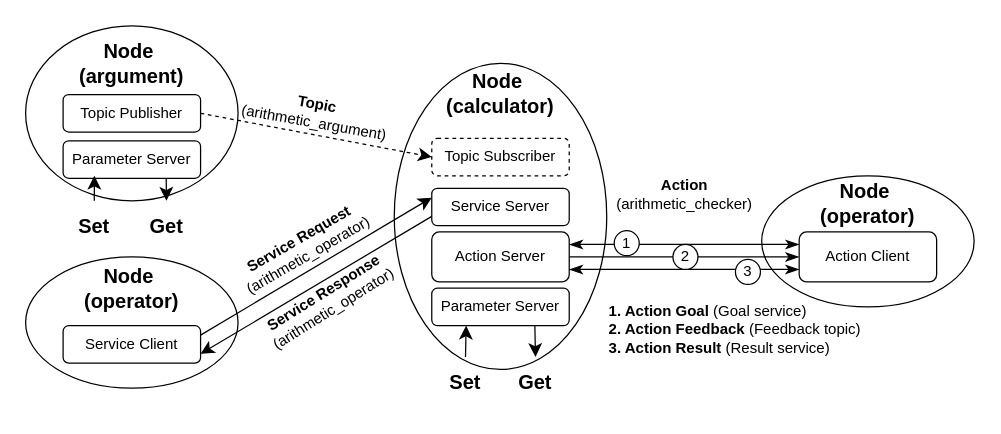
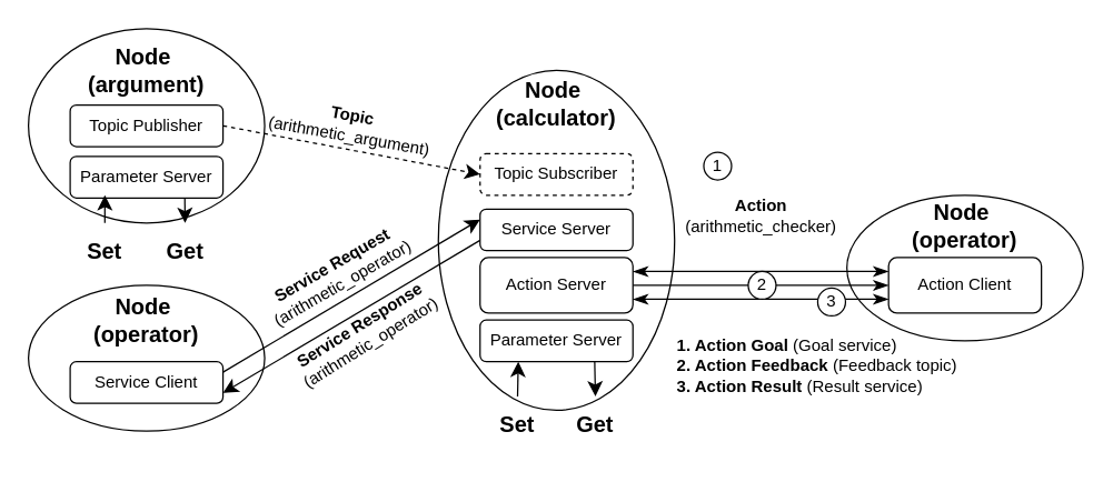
  <mxCell id="0" />
  <mxCell id="1" parent="0" />
  <mxCell id="2" value="" style="ellipse;whiteSpace=wrap;html=1;" vertex="1" parent="1"><mxGeometry x="609" y="140" width="170" height="105" as="geometry" /></mxCell>
  <mxCell id="3" value="Node&amp;nbsp;&lt;div&gt;(operator&lt;span style=&quot;background-color: transparent; color: light-dark(rgb(0, 0, 0), rgb(255, 255, 255));&quot;&gt;)&lt;/span&gt;&lt;/div&gt;" style="text;strokeColor=none;fillColor=none;html=1;align=center;verticalAlign=middle;whiteSpace=wrap;rounded=0;fontSize=16;fontStyle=1" vertex="1" parent="1"><mxGeometry x="629" y="142" width="130" height="40" as="geometry" /></mxCell>
  <mxCell id="4" value="" style="ellipse;whiteSpace=wrap;html=1;" vertex="1" parent="1"><mxGeometry x="315" y="50" width="170" height="245" as="geometry" /></mxCell>
  <mxCell id="5" value="" style="ellipse;whiteSpace=wrap;html=1;" vertex="1" parent="1"><mxGeometry x="20" y="205" width="170" height="105" as="geometry" /></mxCell>
  <mxCell id="6" value="" style="ellipse;whiteSpace=wrap;html=1;" vertex="1" parent="1"><mxGeometry x="20" y="20" width="170" height="140" as="geometry" /></mxCell>
  <mxCell id="7" value="Node&amp;nbsp;&lt;div&gt;(a&lt;span style=&quot;background-color: transparent; color: light-dark(rgb(0, 0, 0), rgb(255, 255, 255));&quot;&gt;rgument)&lt;/span&gt;&lt;/div&gt;" style="text;strokeColor=none;fillColor=none;html=1;align=center;verticalAlign=middle;whiteSpace=wrap;rounded=0;fontSize=16;fontStyle=1" vertex="1" parent="1"><mxGeometry x="40" y="30" width="130" height="40" as="geometry" /></mxCell>
  <mxCell id="8" value="&lt;b&gt;Set&lt;/b&gt;" style="text;strokeColor=none;fillColor=none;html=1;align=center;verticalAlign=middle;whiteSpace=wrap;rounded=0;fontSize=16;" vertex="1" parent="1"><mxGeometry x="50" y="160" width="50" height="40" as="geometry" /></mxCell>
  <mxCell id="9" value="&lt;b&gt;Get&lt;/b&gt;" style="text;strokeColor=none;fillColor=none;html=1;align=center;verticalAlign=middle;whiteSpace=wrap;rounded=0;fontSize=16;" vertex="1" parent="1"><mxGeometry x="108" y="160" width="50" height="40" as="geometry" /></mxCell>
  <mxCell id="10" style="edgeStyle=none;curved=1;rounded=0;orthogonalLoop=1;jettySize=auto;html=1;exitX=1;exitY=0.25;exitDx=0;exitDy=0;entryX=0;entryY=0.25;entryDx=0;entryDy=0;fontSize=12;startSize=8;endSize=8;" edge="1" parent="1" source="11" target="14"><mxGeometry relative="1" as="geometry" /></mxCell>
  <mxCell id="11" value="Service Client" style="rounded=1;whiteSpace=wrap;html=1;" vertex="1" parent="1"><mxGeometry x="50" y="260" width="110" height="30" as="geometry" /></mxCell>
  <mxCell id="12" value="Topic Subscriber" style="rounded=1;whiteSpace=wrap;html=1;dashed=1;" vertex="1" parent="1"><mxGeometry x="345" y="110" width="110" height="30" as="geometry" /></mxCell>
  <mxCell id="13" style="edgeStyle=none;curved=1;rounded=0;orthogonalLoop=1;jettySize=auto;html=1;exitX=0;exitY=0.75;exitDx=0;exitDy=0;entryX=1;entryY=0.75;entryDx=0;entryDy=0;fontSize=12;startSize=8;endSize=8;" edge="1" parent="1" source="14" target="11"><mxGeometry relative="1" as="geometry" /></mxCell>
  <mxCell id="14" value="Service Server" style="rounded=1;whiteSpace=wrap;html=1;" vertex="1" parent="1"><mxGeometry x="345" y="150" width="110" height="30" as="geometry" /></mxCell>
  <mxCell id="15" style="edgeStyle=none;curved=1;rounded=0;orthogonalLoop=1;jettySize=auto;html=1;exitX=1;exitY=0.25;exitDx=0;exitDy=0;entryX=0;entryY=0.25;entryDx=0;entryDy=0;fontSize=12;startSize=8;endSize=8;startArrow=classicThin;startFill=1;endArrow=classicThin;endFill=1;" edge="1" parent="1" source="17" target="20"><mxGeometry relative="1" as="geometry" /></mxCell>
  <mxCell id="16" style="edgeStyle=none;curved=1;rounded=0;orthogonalLoop=1;jettySize=auto;html=1;exitX=1;exitY=0.5;exitDx=0;exitDy=0;fontSize=12;startSize=8;endSize=8;endArrow=classicThin;endFill=1;" edge="1" parent="1" source="17" target="20"><mxGeometry relative="1" as="geometry" /></mxCell>
  <mxCell id="17" value="Action Server" style="rounded=1;whiteSpace=wrap;html=1;" vertex="1" parent="1"><mxGeometry x="345" y="185" width="110" height="40" as="geometry" /></mxCell>
  <mxCell id="18" style="edgeStyle=none;curved=1;rounded=0;orthogonalLoop=1;jettySize=auto;html=1;exitX=0.75;exitY=1;exitDx=0;exitDy=0;entryX=0.5;entryY=0;entryDx=0;entryDy=0;fontSize=12;startSize=8;endSize=8;" edge="1" parent="1" source="19" target="28"><mxGeometry relative="1" as="geometry" /></mxCell>
  <mxCell id="19" value="Parameter Server" style="rounded=1;whiteSpace=wrap;html=1;" vertex="1" parent="1"><mxGeometry x="345" y="230" width="110" height="30" as="geometry" /></mxCell>
  <mxCell id="20" value="Action Client" style="rounded=1;whiteSpace=wrap;html=1;" vertex="1" parent="1"><mxGeometry x="639" y="185" width="110" height="40" as="geometry" /></mxCell>
  <mxCell id="21" style="edgeStyle=none;curved=1;rounded=0;orthogonalLoop=1;jettySize=auto;html=1;exitX=1;exitY=0.5;exitDx=0;exitDy=0;entryX=0;entryY=0.5;entryDx=0;entryDy=0;fontSize=12;startSize=8;endSize=8;dashed=1;" edge="1" parent="1" source="22" target="12"><mxGeometry relative="1" as="geometry" /></mxCell>
  <mxCell id="22" value="Topic Publisher" style="rounded=1;whiteSpace=wrap;html=1;" vertex="1" parent="1"><mxGeometry x="50" y="75" width="110" height="30" as="geometry" /></mxCell>
  <mxCell id="23" style="edgeStyle=none;curved=1;rounded=0;orthogonalLoop=1;jettySize=auto;html=1;exitX=0.75;exitY=1;exitDx=0;exitDy=0;fontSize=12;startSize=8;endSize=8;" edge="1" parent="1" source="24" target="9"><mxGeometry relative="1" as="geometry" /></mxCell>
  <mxCell id="24" value="Parameter Server" style="rounded=1;whiteSpace=wrap;html=1;" vertex="1" parent="1"><mxGeometry x="50" y="112" width="110" height="30" as="geometry" /></mxCell>
  <mxCell id="25" style="edgeStyle=none;curved=1;rounded=0;orthogonalLoop=1;jettySize=auto;html=1;exitX=0.5;exitY=0;exitDx=0;exitDy=0;entryX=0.227;entryY=0.933;entryDx=0;entryDy=0;entryPerimeter=0;fontSize=12;startSize=8;endSize=8;" edge="1" parent="1" source="8" target="24"><mxGeometry relative="1" as="geometry" /></mxCell>
  <mxCell id="26" style="edgeStyle=none;curved=1;rounded=0;orthogonalLoop=1;jettySize=auto;html=1;exitX=0.5;exitY=0;exitDx=0;exitDy=0;entryX=0.25;entryY=1;entryDx=0;entryDy=0;fontSize=12;startSize=8;endSize=8;" edge="1" parent="1" source="27" target="19"><mxGeometry relative="1" as="geometry" /></mxCell>
  <mxCell id="27" value="&lt;b&gt;Set&lt;/b&gt;" style="text;strokeColor=none;fillColor=none;html=1;align=center;verticalAlign=middle;whiteSpace=wrap;rounded=0;fontSize=16;" vertex="1" parent="1"><mxGeometry x="347" y="285" width="50" height="40" as="geometry" /></mxCell>
  <mxCell id="28" value="&lt;b&gt;Get&lt;/b&gt;" style="text;strokeColor=none;fillColor=none;html=1;align=center;verticalAlign=middle;whiteSpace=wrap;rounded=0;fontSize=16;" vertex="1" parent="1"><mxGeometry x="403" y="285" width="50" height="40" as="geometry" /></mxCell>
  <mxCell id="29" value="Node&amp;nbsp;&lt;div&gt;(operator&lt;span style=&quot;background-color: transparent; color: light-dark(rgb(0, 0, 0), rgb(255, 255, 255));&quot;&gt;)&lt;/span&gt;&lt;/div&gt;" style="text;strokeColor=none;fillColor=none;html=1;align=center;verticalAlign=middle;whiteSpace=wrap;rounded=0;fontSize=16;fontStyle=1" vertex="1" parent="1"><mxGeometry x="40" y="210" width="130" height="40" as="geometry" /></mxCell>
  <mxCell id="30" value="Node&amp;nbsp;&lt;div&gt;(calculator&lt;span style=&quot;background-color: transparent; color: light-dark(rgb(0, 0, 0), rgb(255, 255, 255));&quot;&gt;)&lt;/span&gt;&lt;/div&gt;" style="text;strokeColor=none;fillColor=none;html=1;align=center;verticalAlign=middle;whiteSpace=wrap;rounded=0;fontSize=16;fontStyle=1" vertex="1" parent="1"><mxGeometry x="335" y="54" width="130" height="40" as="geometry" /></mxCell>
  <mxCell id="31" style="edgeStyle=none;curved=1;rounded=0;orthogonalLoop=1;jettySize=auto;html=1;exitX=1;exitY=0.75;exitDx=0;exitDy=0;entryX=0;entryY=0.75;entryDx=0;entryDy=0;fontSize=12;startSize=8;endSize=8;startArrow=classicThin;startFill=1;endArrow=classicThin;endFill=1;" edge="1" parent="1" source="17" target="20"><mxGeometry relative="1" as="geometry"><mxPoint x="480" y="195" as="sourcePoint" /><mxPoint x="565" y="195" as="targetPoint" /></mxGeometry></mxCell>
- <mxCell id="32" value="1" style="ellipse;whiteSpace=wrap;html=1;aspect=fixed;" vertex="1" parent="1"><mxGeometry x="491" y="184" width="20" height="20" as="geometry" /></mxCell>
+ <mxCell id="32" value="1" style="ellipse;whiteSpace=wrap;html=1;aspect=fixed;" vertex="1" parent="1"><mxGeometry x="506" y="109" width="20" height="20" as="geometry" /></mxCell>
  <mxCell id="33" value="2" style="ellipse;whiteSpace=wrap;html=1;aspect=fixed;" vertex="1" parent="1"><mxGeometry x="538" y="195" width="20" height="20" as="geometry" /></mxCell>
  <mxCell id="34" value="3" style="ellipse;whiteSpace=wrap;html=1;aspect=fixed;" vertex="1" parent="1"><mxGeometry x="588" y="207" width="20" height="20" as="geometry" /></mxCell>
  <mxCell id="35" value="&lt;b&gt;Topic&lt;/b&gt;&lt;div&gt;(arithmetic_argument)&lt;/div&gt;" style="text;html=1;align=center;verticalAlign=middle;whiteSpace=wrap;rounded=0;rotation=10;" vertex="1" parent="1"><mxGeometry x="190" y="75" width="125" height="30" as="geometry" /></mxCell>
  <mxCell id="36" value="&lt;b&gt;Service Request&lt;/b&gt;&lt;div&gt;(arithmetic_operator)&lt;/div&gt;" style="text;html=1;align=center;verticalAlign=middle;whiteSpace=wrap;rounded=0;rotation=330;" vertex="1" parent="1"><mxGeometry x="180" y="182" width="125" height="30" as="geometry" /></mxCell>
  <mxCell id="37" value="&lt;b&gt;Service Response&lt;/b&gt;&lt;div&gt;&lt;div&gt;(arithmetic_operator)&lt;/div&gt;&lt;/div&gt;" style="text;html=1;align=center;verticalAlign=middle;whiteSpace=wrap;rounded=0;rotation=328;" vertex="1" parent="1"><mxGeometry x="200" y="225" width="125" height="30" as="geometry" /></mxCell>
  <mxCell id="38" value="&lt;b&gt;Action&lt;/b&gt;&lt;div&gt;&lt;div&gt;(arithmetic_checker)&lt;/div&gt;&lt;/div&gt;" style="text;html=1;align=center;verticalAlign=middle;whiteSpace=wrap;rounded=0;rotation=0;" vertex="1" parent="1"><mxGeometry x="485.002" y="140.001" width="125" height="30" as="geometry" /></mxCell>
  <mxCell id="39" value="&lt;b&gt;1. Action Goal &lt;/b&gt;(Goal service)&lt;div&gt;&lt;b&gt;2. Action Feedback&lt;/b&gt; (Feedback topic)&lt;/div&gt;&lt;div&gt;&lt;b&gt;3. Action Result&lt;/b&gt; (Result service)&lt;/div&gt;" style="text;html=1;align=left;verticalAlign=middle;whiteSpace=wrap;rounded=0;rotation=0;" vertex="1" parent="1"><mxGeometry x="485" y="235" width="225" height="55" as="geometry" /></mxCell>
